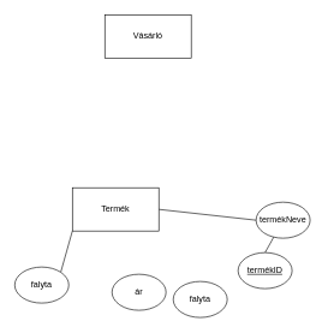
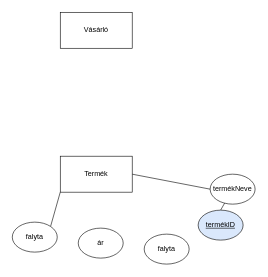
  <mxCell id="0" />
  <mxCell id="1" parent="0" />
- <mxCell id="2" value="Vásárló" style="rounded=0;whiteSpace=wrap;html=1;" vertex="1" parent="1"><mxGeometry x="145" y="20" width="120" height="60" as="geometry" /></mxCell>
+ <mxCell id="2" value="Vásárló" style="rounded=0;whiteSpace=wrap;html=1;" vertex="1" parent="1"><mxGeometry x="100" y="20" width="120" height="60" as="geometry" /></mxCell>
  <mxCell id="3" style="rounded=0;orthogonalLoop=1;jettySize=auto;html=1;exitX=0;exitY=1;exitDx=0;exitDy=0;entryX=1;entryY=0;entryDx=0;entryDy=0;endArrow=none;startFill=0;" edge="1" parent="1" source="5" target="6"><mxGeometry relative="1" as="geometry" /></mxCell>
  <mxCell id="4" style="rounded=0;orthogonalLoop=1;jettySize=auto;html=1;exitX=1;exitY=0.5;exitDx=0;exitDy=0;entryX=0;entryY=0.5;entryDx=0;entryDy=0;endArrow=none;startFill=0;" edge="1" parent="1" source="5" target="8"><mxGeometry relative="1" as="geometry" /></mxCell>
  <mxCell id="5" value="Termék" style="rounded=0;whiteSpace=wrap;html=1;" vertex="1" parent="1"><mxGeometry x="100" y="260" width="120" height="60" as="geometry" /></mxCell>
  <mxCell id="6" value="falyta" style="ellipse;whiteSpace=wrap;html=1;" vertex="1" parent="1"><mxGeometry x="20" y="370" width="75" height="50" as="geometry" /></mxCell>
- <mxCell id="7" value="ár" style="ellipse;whiteSpace=wrap;html=1;" vertex="1" parent="1"><mxGeometry x="155" y="380" width="75" height="50" as="geometry" /></mxCell>
- <mxCell id="8" value="termékNeve" style="ellipse;whiteSpace=wrap;html=1;" vertex="1" parent="1"><mxGeometry x="355" y="280" width="75" height="50" as="geometry" /></mxCell>
+ <mxCell id="7" value="ár" style="ellipse;whiteSpace=wrap;html=1;" vertex="1" parent="1"><mxGeometry x="130" y="380" width="75" height="50" as="geometry" /></mxCell>
+ <mxCell id="8" value="termékNeve" style="ellipse;whiteSpace=wrap;html=1;" vertex="1" parent="1"><mxGeometry x="350" y="290" width="75" height="50" as="geometry" /></mxCell>
  <mxCell id="9" style="rounded=0;orthogonalLoop=1;jettySize=auto;html=1;exitX=0.5;exitY=0;exitDx=0;exitDy=0;endArrow=none;startFill=0;" edge="1" parent="1" source="10" target="8"><mxGeometry relative="1" as="geometry" /></mxCell>
- <mxCell id="10" value="&lt;u&gt;termékID&lt;/u&gt;" style="ellipse;whiteSpace=wrap;html=1;" vertex="1" parent="1"><mxGeometry x="330" y="350" width="75" height="50" as="geometry" /></mxCell>
+ <mxCell id="10" value="&lt;u&gt;termékID&lt;/u&gt;" style="ellipse;whiteSpace=wrap;html=1;fillColor=#dae8fc;" vertex="1" parent="1"><mxGeometry x="330" y="350" width="75" height="50" as="geometry" /></mxCell>
  <mxCell id="11" value="falyta" style="ellipse;whiteSpace=wrap;html=1;" vertex="1" parent="1"><mxGeometry x="240" y="390" width="75" height="50" as="geometry" /></mxCell>
